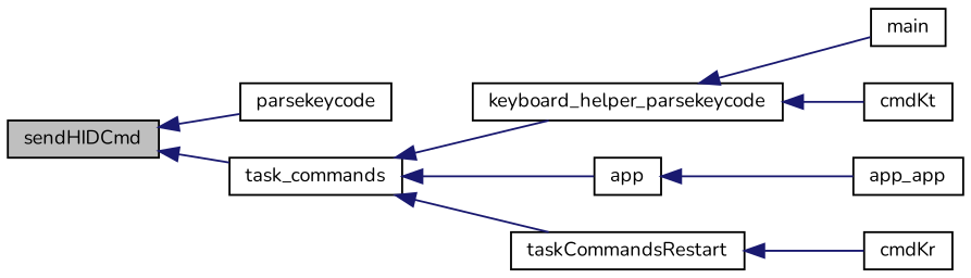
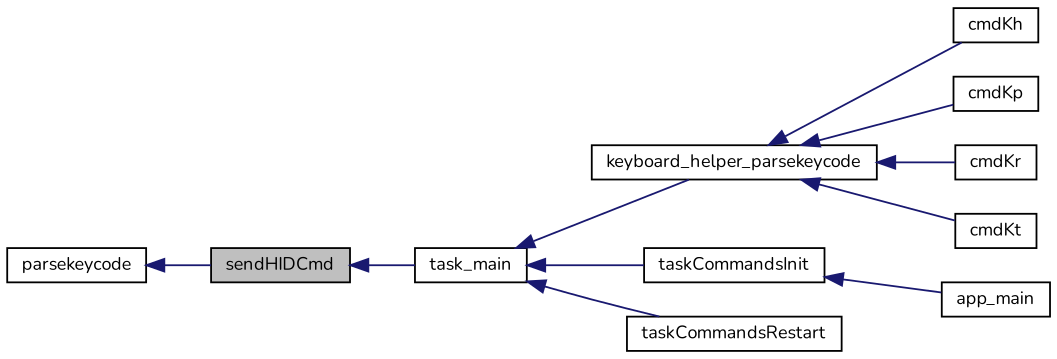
  digraph {
    fontname=Nunito
    rankdir=LR
    node [color=black fillcolor=white fontname=Nunito fontsize=10 shape=record style=filled]
    edge [color=midnightblue dir=back fontname=Nunito fontsize=10 labelfontname=Helvetica labelfontsize=10 style=solid]
    n1 [fillcolor=grey75 fontcolor=black height=0.2 label=sendHIDCmd width=0.4]
    n2 [height=0.2 label=parsekeycode width=0.4]
-   n3 [height=0.2 label=task_commands width=0.4]
+   n3 [height=0.2 label=task_main width=0.4]
    n4 [height=0.2 label=keyboard_helper_parsekeycode width=0.4]
-   n5 [height=0.2 label=main width=0.4]
+   n5 [height=0.2 label=cmdKh width=0.4]
+   n6 [height=0.2 label=cmdKp width=0.4]
    n7 [height=0.2 label=cmdKr width=0.4]
    n8 [height=0.2 label=cmdKt width=0.4]
-   n9 [height=0.2 label=app width=0.4]
+   n9 [height=0.2 label=taskCommandsInit width=0.4]
    n10 [height=0.2 label=taskCommandsRestart width=0.4]
-   n11 [height=0.2 label=app_app width=0.4]
-   n1 -> n2
+   n11 [height=0.2 label=app_main width=0.4]
+   n2 -> n1
    n1 -> n3
    n3 -> n4
    n3 -> n9
    n3 -> n10
    n4 -> n5
-   n10 -> n7
+   n4 -> n6
+   n4 -> n7
    n4 -> n8
    n9 -> n11
  }
